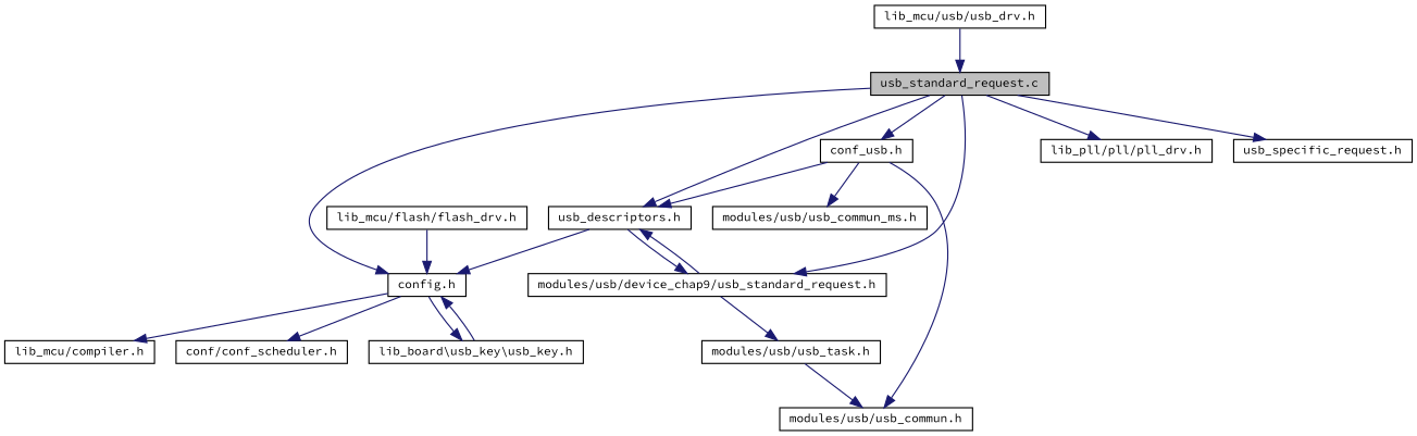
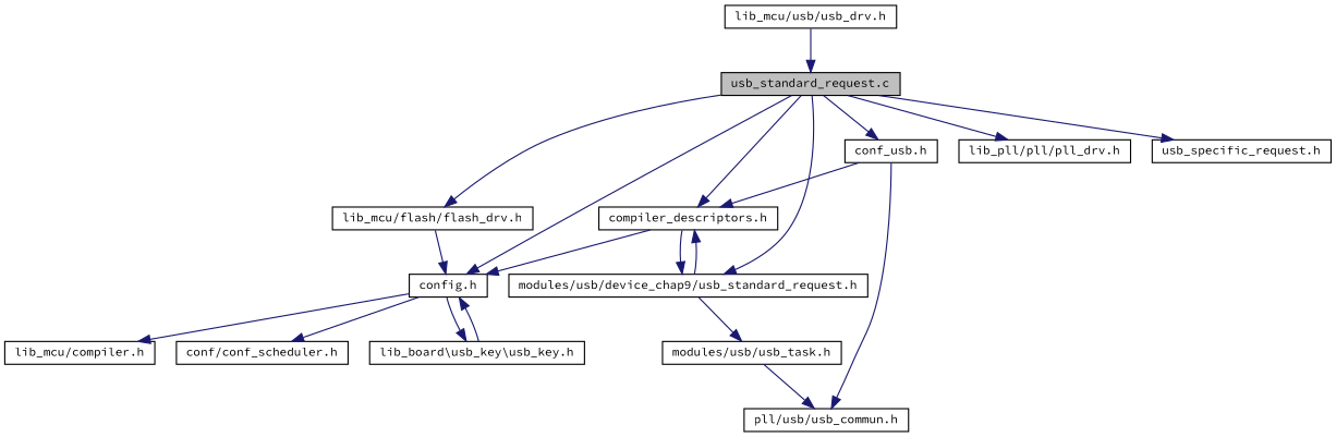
  digraph {
    fontname="Source Code Pro"
    node [color=black fillcolor=white fontname="Source Code Pro" fontsize=10 shape=record style=filled]
    edge [color=midnightblue fontname="Source Code Pro" fontsize=10 labelfontname="FreeSans.ttf" labelfontsize=10 style=solid]
    n1 [fillcolor=grey75 fontcolor=black height=0.2 label="usb_standard_request.c" width=0.4]
    n2 [height=0.2 label="config.h" width=0.4]
    n3 [height=0.2 label="conf_usb.h" width=0.4]
    n4 [height=0.2 label="lib_pll/pll/pll_drv.h" width=0.4]
-   n5 [height=0.2 label="usb_descriptors.h" width=0.4]
+   n5 [height=0.2 label="compiler_descriptors.h" width=0.4]
    n6 [height=0.2 label="modules/usb/device_chap9/usb_standard_request.h" width=0.4]
    n7 [height=0.2 label="usb_specific_request.h" width=0.4]
    n8 [height=0.2 label="lib_mcu/flash/flash_drv.h" width=0.4]
    n9 [height=0.2 label="lib_mcu/compiler.h" width=0.4]
    n10 [height=0.2 label="conf/conf_scheduler.h" width=0.4]
    n11 [height=0.2 label="lib_board\\usb_key\\usb_key.h" width=0.4]
-   n12 [height=0.2 label="modules/usb/usb_commun.h" width=0.4]
-   n13 [height=0.2 label="modules/usb/usb_commun_ms.h" width=0.4]
+   n12 [height=0.2 label="pll/usb/usb_commun.h" width=0.4]
    n14 [height=0.2 label="lib_mcu/usb/usb_drv.h" width=0.4]
    n15 [height=0.2 label="modules/usb/usb_task.h" width=0.4]
    n1 -> n2
    n1 -> n3
    n1 -> n4
    n1 -> n5
    n1 -> n6
    n1 -> n7
+   n1 -> n8
    n2 -> n9
    n2 -> n10
    n2 -> n11
    n3 -> n5
    n3 -> n12
-   n3 -> n13
    n5 -> n2
    n5 -> n6
    n6 -> n5
    n6 -> n15
    n8 -> n2
    n11 -> n2
    n14 -> n1
    n15 -> n12
  }
